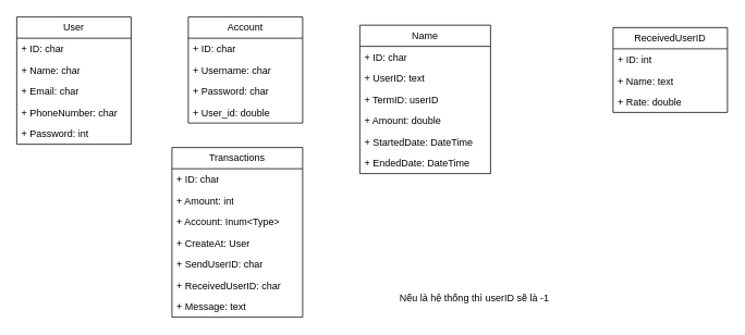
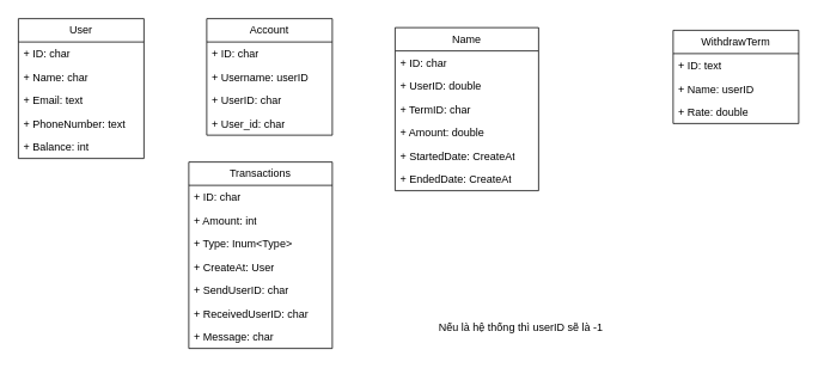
  <mxCell id="0" />
  <mxCell id="1" parent="0" />
  <mxCell id="2" value="User" style="swimlane;fontStyle=0;childLayout=stackLayout;horizontal=1;startSize=26;fillColor=none;horizontalStack=0;resizeParent=1;resizeParentMax=0;resizeLast=0;collapsible=1;marginBottom=0;whiteSpace=wrap;html=1;" vertex="1" parent="1"><mxGeometry x="20" y="20" width="140" height="156" as="geometry" /></mxCell>
  <mxCell id="3" value="+ ID: char" style="text;strokeColor=none;fillColor=none;align=left;verticalAlign=top;spacingLeft=4;spacingRight=4;overflow=hidden;rotatable=0;points=[[0,0.5],[1,0.5]];portConstraint=eastwest;whiteSpace=wrap;html=1;" vertex="1" parent="2"><mxGeometry y="26" width="140" height="26" as="geometry" /></mxCell>
  <mxCell id="4" value="+ Name: char" style="text;strokeColor=none;fillColor=none;align=left;verticalAlign=top;spacingLeft=4;spacingRight=4;overflow=hidden;rotatable=0;points=[[0,0.5],[1,0.5]];portConstraint=eastwest;whiteSpace=wrap;html=1;" vertex="1" parent="2"><mxGeometry y="52" width="140" height="26" as="geometry" /></mxCell>
- <mxCell id="5" value="+ Email: char" style="text;strokeColor=none;fillColor=none;align=left;verticalAlign=top;spacingLeft=4;spacingRight=4;overflow=hidden;rotatable=0;points=[[0,0.5],[1,0.5]];portConstraint=eastwest;whiteSpace=wrap;html=1;" vertex="1" parent="2"><mxGeometry y="78" width="140" height="26" as="geometry" /></mxCell>
- <mxCell id="6" value="+ PhoneNumber: char" style="text;strokeColor=none;fillColor=none;align=left;verticalAlign=top;spacingLeft=4;spacingRight=4;overflow=hidden;rotatable=0;points=[[0,0.5],[1,0.5]];portConstraint=eastwest;whiteSpace=wrap;html=1;" vertex="1" parent="2"><mxGeometry y="104" width="140" height="26" as="geometry" /></mxCell>
- <mxCell id="7" value="+ Password: int" style="text;strokeColor=none;fillColor=none;align=left;verticalAlign=top;spacingLeft=4;spacingRight=4;overflow=hidden;rotatable=0;points=[[0,0.5],[1,0.5]];portConstraint=eastwest;whiteSpace=wrap;html=1;" vertex="1" parent="2"><mxGeometry y="130" width="140" height="26" as="geometry" /></mxCell>
+ <mxCell id="5" value="+ Email: text" style="text;strokeColor=none;fillColor=none;align=left;verticalAlign=top;spacingLeft=4;spacingRight=4;overflow=hidden;rotatable=0;points=[[0,0.5],[1,0.5]];portConstraint=eastwest;whiteSpace=wrap;html=1;" vertex="1" parent="2"><mxGeometry y="78" width="140" height="26" as="geometry" /></mxCell>
+ <mxCell id="6" value="+ PhoneNumber: text" style="text;strokeColor=none;fillColor=none;align=left;verticalAlign=top;spacingLeft=4;spacingRight=4;overflow=hidden;rotatable=0;points=[[0,0.5],[1,0.5]];portConstraint=eastwest;whiteSpace=wrap;html=1;" vertex="1" parent="2"><mxGeometry y="104" width="140" height="26" as="geometry" /></mxCell>
+ <mxCell id="7" value="+ Balance: int" style="text;strokeColor=none;fillColor=none;align=left;verticalAlign=top;spacingLeft=4;spacingRight=4;overflow=hidden;rotatable=0;points=[[0,0.5],[1,0.5]];portConstraint=eastwest;whiteSpace=wrap;html=1;" vertex="1" parent="2"><mxGeometry y="130" width="140" height="26" as="geometry" /></mxCell>
  <mxCell id="8" value="Account" style="swimlane;fontStyle=0;childLayout=stackLayout;horizontal=1;startSize=26;fillColor=none;horizontalStack=0;resizeParent=1;resizeParentMax=0;resizeLast=0;collapsible=1;marginBottom=0;whiteSpace=wrap;html=1;" vertex="1" parent="1"><mxGeometry x="230" y="20" width="140" height="130" as="geometry" /></mxCell>
  <mxCell id="9" value="+ ID: char" style="text;strokeColor=none;fillColor=none;align=left;verticalAlign=top;spacingLeft=4;spacingRight=4;overflow=hidden;rotatable=0;points=[[0,0.5],[1,0.5]];portConstraint=eastwest;whiteSpace=wrap;html=1;" vertex="1" parent="8"><mxGeometry y="26" width="140" height="26" as="geometry" /></mxCell>
- <mxCell id="10" value="+ Username: char" style="text;strokeColor=none;fillColor=none;align=left;verticalAlign=top;spacingLeft=4;spacingRight=4;overflow=hidden;rotatable=0;points=[[0,0.5],[1,0.5]];portConstraint=eastwest;whiteSpace=wrap;html=1;" vertex="1" parent="8"><mxGeometry y="52" width="140" height="26" as="geometry" /></mxCell>
- <mxCell id="11" value="+ Password: char" style="text;strokeColor=none;fillColor=none;align=left;verticalAlign=top;spacingLeft=4;spacingRight=4;overflow=hidden;rotatable=0;points=[[0,0.5],[1,0.5]];portConstraint=eastwest;whiteSpace=wrap;html=1;" vertex="1" parent="8"><mxGeometry y="78" width="140" height="26" as="geometry" /></mxCell>
- <mxCell id="12" value="+ User_id: double" style="text;strokeColor=none;fillColor=none;align=left;verticalAlign=top;spacingLeft=4;spacingRight=4;overflow=hidden;rotatable=0;points=[[0,0.5],[1,0.5]];portConstraint=eastwest;whiteSpace=wrap;html=1;" vertex="1" parent="8"><mxGeometry y="104" width="140" height="26" as="geometry" /></mxCell>
+ <mxCell id="10" value="+ Username: userID" style="text;strokeColor=none;fillColor=none;align=left;verticalAlign=top;spacingLeft=4;spacingRight=4;overflow=hidden;rotatable=0;points=[[0,0.5],[1,0.5]];portConstraint=eastwest;whiteSpace=wrap;html=1;" vertex="1" parent="8"><mxGeometry y="52" width="140" height="26" as="geometry" /></mxCell>
+ <mxCell id="11" value="+ UserID: char" style="text;strokeColor=none;fillColor=none;align=left;verticalAlign=top;spacingLeft=4;spacingRight=4;overflow=hidden;rotatable=0;points=[[0,0.5],[1,0.5]];portConstraint=eastwest;whiteSpace=wrap;html=1;" vertex="1" parent="8"><mxGeometry y="78" width="140" height="26" as="geometry" /></mxCell>
+ <mxCell id="12" value="+ User_id: char" style="text;strokeColor=none;fillColor=none;align=left;verticalAlign=top;spacingLeft=4;spacingRight=4;overflow=hidden;rotatable=0;points=[[0,0.5],[1,0.5]];portConstraint=eastwest;whiteSpace=wrap;html=1;" vertex="1" parent="8"><mxGeometry y="104" width="140" height="26" as="geometry" /></mxCell>
  <mxCell id="13" value="Transactions" style="swimlane;fontStyle=0;childLayout=stackLayout;horizontal=1;startSize=26;fillColor=none;horizontalStack=0;resizeParent=1;resizeParentMax=0;resizeLast=0;collapsible=1;marginBottom=0;whiteSpace=wrap;html=1;" vertex="1" parent="1"><mxGeometry x="210" y="180" width="160" height="208" as="geometry" /></mxCell>
  <mxCell id="14" value="+ ID: char" style="text;strokeColor=none;fillColor=none;align=left;verticalAlign=top;spacingLeft=4;spacingRight=4;overflow=hidden;rotatable=0;points=[[0,0.5],[1,0.5]];portConstraint=eastwest;whiteSpace=wrap;html=1;" vertex="1" parent="13"><mxGeometry y="26" width="160" height="26" as="geometry" /></mxCell>
  <mxCell id="15" value="+ Amount: int" style="text;strokeColor=none;fillColor=none;align=left;verticalAlign=top;spacingLeft=4;spacingRight=4;overflow=hidden;rotatable=0;points=[[0,0.5],[1,0.5]];portConstraint=eastwest;whiteSpace=wrap;html=1;" vertex="1" parent="13"><mxGeometry y="52" width="160" height="26" as="geometry" /></mxCell>
- <mxCell id="16" value="+ Account: Inum&amp;lt;Type&amp;gt;" style="text;strokeColor=none;fillColor=none;align=left;verticalAlign=top;spacingLeft=4;spacingRight=4;overflow=hidden;rotatable=0;points=[[0,0.5],[1,0.5]];portConstraint=eastwest;whiteSpace=wrap;html=1;" vertex="1" parent="13"><mxGeometry y="78" width="160" height="26" as="geometry" /></mxCell>
+ <mxCell id="16" value="+ Type: Inum&amp;lt;Type&amp;gt;" style="text;strokeColor=none;fillColor=none;align=left;verticalAlign=top;spacingLeft=4;spacingRight=4;overflow=hidden;rotatable=0;points=[[0,0.5],[1,0.5]];portConstraint=eastwest;whiteSpace=wrap;html=1;" vertex="1" parent="13"><mxGeometry y="78" width="160" height="26" as="geometry" /></mxCell>
  <mxCell id="17" value="+ CreateAt: User" style="text;strokeColor=none;fillColor=none;align=left;verticalAlign=top;spacingLeft=4;spacingRight=4;overflow=hidden;rotatable=0;points=[[0,0.5],[1,0.5]];portConstraint=eastwest;whiteSpace=wrap;html=1;" vertex="1" parent="13"><mxGeometry y="104" width="160" height="26" as="geometry" /></mxCell>
  <mxCell id="18" value="+ SendUserID: char" style="text;strokeColor=none;fillColor=none;align=left;verticalAlign=top;spacingLeft=4;spacingRight=4;overflow=hidden;rotatable=0;points=[[0,0.5],[1,0.5]];portConstraint=eastwest;whiteSpace=wrap;html=1;" vertex="1" parent="13"><mxGeometry y="130" width="160" height="26" as="geometry" /></mxCell>
  <mxCell id="19" value="+ ReceivedUserID: char" style="text;strokeColor=none;fillColor=none;align=left;verticalAlign=top;spacingLeft=4;spacingRight=4;overflow=hidden;rotatable=0;points=[[0,0.5],[1,0.5]];portConstraint=eastwest;whiteSpace=wrap;html=1;" vertex="1" parent="13"><mxGeometry y="156" width="160" height="26" as="geometry" /></mxCell>
- <mxCell id="20" value="+ Message: text" style="text;strokeColor=none;fillColor=none;align=left;verticalAlign=top;spacingLeft=4;spacingRight=4;overflow=hidden;rotatable=0;points=[[0,0.5],[1,0.5]];portConstraint=eastwest;whiteSpace=wrap;html=1;" vertex="1" parent="13"><mxGeometry y="182" width="160" height="26" as="geometry" /></mxCell>
+ <mxCell id="20" value="+ Message: char" style="text;strokeColor=none;fillColor=none;align=left;verticalAlign=top;spacingLeft=4;spacingRight=4;overflow=hidden;rotatable=0;points=[[0,0.5],[1,0.5]];portConstraint=eastwest;whiteSpace=wrap;html=1;" vertex="1" parent="13"><mxGeometry y="182" width="160" height="26" as="geometry" /></mxCell>
  <mxCell id="21" value="Nếu là hệ thống thì userID sẽ là -1" style="text;html=1;align=center;verticalAlign=middle;resizable=0;points=[];autosize=1;strokeColor=none;fillColor=none;" vertex="1" parent="1"><mxGeometry x="475" y="350" width="210" height="30" as="geometry" /></mxCell>
  <mxCell id="22" value="Name" style="swimlane;fontStyle=0;childLayout=stackLayout;horizontal=1;startSize=26;fillColor=none;horizontalStack=0;resizeParent=1;resizeParentMax=0;resizeLast=0;collapsible=1;marginBottom=0;whiteSpace=wrap;html=1;" vertex="1" parent="1"><mxGeometry x="440" y="30" width="160" height="182" as="geometry" /></mxCell>
  <mxCell id="23" value="+ ID: char" style="text;strokeColor=none;fillColor=none;align=left;verticalAlign=top;spacingLeft=4;spacingRight=4;overflow=hidden;rotatable=0;points=[[0,0.5],[1,0.5]];portConstraint=eastwest;whiteSpace=wrap;html=1;" vertex="1" parent="22"><mxGeometry y="26" width="160" height="26" as="geometry" /></mxCell>
- <mxCell id="24" value="+ UserID: text" style="text;strokeColor=none;fillColor=none;align=left;verticalAlign=top;spacingLeft=4;spacingRight=4;overflow=hidden;rotatable=0;points=[[0,0.5],[1,0.5]];portConstraint=eastwest;whiteSpace=wrap;html=1;" vertex="1" parent="22"><mxGeometry y="52" width="160" height="26" as="geometry" /></mxCell>
- <mxCell id="25" value="+ TermID: userID" style="text;strokeColor=none;fillColor=none;align=left;verticalAlign=top;spacingLeft=4;spacingRight=4;overflow=hidden;rotatable=0;points=[[0,0.5],[1,0.5]];portConstraint=eastwest;whiteSpace=wrap;html=1;" vertex="1" parent="22"><mxGeometry y="78" width="160" height="26" as="geometry" /></mxCell>
+ <mxCell id="24" value="+ UserID: double" style="text;strokeColor=none;fillColor=none;align=left;verticalAlign=top;spacingLeft=4;spacingRight=4;overflow=hidden;rotatable=0;points=[[0,0.5],[1,0.5]];portConstraint=eastwest;whiteSpace=wrap;html=1;" vertex="1" parent="22"><mxGeometry y="52" width="160" height="26" as="geometry" /></mxCell>
+ <mxCell id="25" value="+ TermID: char" style="text;strokeColor=none;fillColor=none;align=left;verticalAlign=top;spacingLeft=4;spacingRight=4;overflow=hidden;rotatable=0;points=[[0,0.5],[1,0.5]];portConstraint=eastwest;whiteSpace=wrap;html=1;" vertex="1" parent="22"><mxGeometry y="78" width="160" height="26" as="geometry" /></mxCell>
  <mxCell id="26" value="+ Amount: double" style="text;strokeColor=none;fillColor=none;align=left;verticalAlign=top;spacingLeft=4;spacingRight=4;overflow=hidden;rotatable=0;points=[[0,0.5],[1,0.5]];portConstraint=eastwest;whiteSpace=wrap;html=1;" vertex="1" parent="22"><mxGeometry y="104" width="160" height="26" as="geometry" /></mxCell>
- <mxCell id="27" value="+ StartedDate: DateTime" style="text;strokeColor=none;fillColor=none;align=left;verticalAlign=top;spacingLeft=4;spacingRight=4;overflow=hidden;rotatable=0;points=[[0,0.5],[1,0.5]];portConstraint=eastwest;whiteSpace=wrap;html=1;" vertex="1" parent="22"><mxGeometry y="130" width="160" height="26" as="geometry" /></mxCell>
- <mxCell id="28" value="+ EndedDate: DateTime" style="text;strokeColor=none;fillColor=none;align=left;verticalAlign=top;spacingLeft=4;spacingRight=4;overflow=hidden;rotatable=0;points=[[0,0.5],[1,0.5]];portConstraint=eastwest;whiteSpace=wrap;html=1;" vertex="1" parent="22"><mxGeometry y="156" width="160" height="26" as="geometry" /></mxCell>
- <mxCell id="29" value="ReceivedUserID" style="swimlane;fontStyle=0;childLayout=stackLayout;horizontal=1;startSize=26;fillColor=none;horizontalStack=0;resizeParent=1;resizeParentMax=0;resizeLast=0;collapsible=1;marginBottom=0;whiteSpace=wrap;html=1;" vertex="1" parent="1"><mxGeometry x="750" y="33" width="140" height="104" as="geometry" /></mxCell>
- <mxCell id="30" value="+ ID: int" style="text;strokeColor=none;fillColor=none;align=left;verticalAlign=top;spacingLeft=4;spacingRight=4;overflow=hidden;rotatable=0;points=[[0,0.5],[1,0.5]];portConstraint=eastwest;whiteSpace=wrap;html=1;" vertex="1" parent="29"><mxGeometry y="26" width="140" height="26" as="geometry" /></mxCell>
- <mxCell id="31" value="+ Name: text" style="text;strokeColor=none;fillColor=none;align=left;verticalAlign=top;spacingLeft=4;spacingRight=4;overflow=hidden;rotatable=0;points=[[0,0.5],[1,0.5]];portConstraint=eastwest;whiteSpace=wrap;html=1;" vertex="1" parent="29"><mxGeometry y="52" width="140" height="26" as="geometry" /></mxCell>
+ <mxCell id="27" value="+ StartedDate: CreateAt" style="text;strokeColor=none;fillColor=none;align=left;verticalAlign=top;spacingLeft=4;spacingRight=4;overflow=hidden;rotatable=0;points=[[0,0.5],[1,0.5]];portConstraint=eastwest;whiteSpace=wrap;html=1;" vertex="1" parent="22"><mxGeometry y="130" width="160" height="26" as="geometry" /></mxCell>
+ <mxCell id="28" value="+ EndedDate: CreateAt" style="text;strokeColor=none;fillColor=none;align=left;verticalAlign=top;spacingLeft=4;spacingRight=4;overflow=hidden;rotatable=0;points=[[0,0.5],[1,0.5]];portConstraint=eastwest;whiteSpace=wrap;html=1;" vertex="1" parent="22"><mxGeometry y="156" width="160" height="26" as="geometry" /></mxCell>
+ <mxCell id="29" value="WithdrawTerm" style="swimlane;fontStyle=0;childLayout=stackLayout;horizontal=1;startSize=26;fillColor=none;horizontalStack=0;resizeParent=1;resizeParentMax=0;resizeLast=0;collapsible=1;marginBottom=0;whiteSpace=wrap;html=1;" vertex="1" parent="1"><mxGeometry x="750" y="33" width="140" height="104" as="geometry" /></mxCell>
+ <mxCell id="30" value="+ ID: text" style="text;strokeColor=none;fillColor=none;align=left;verticalAlign=top;spacingLeft=4;spacingRight=4;overflow=hidden;rotatable=0;points=[[0,0.5],[1,0.5]];portConstraint=eastwest;whiteSpace=wrap;html=1;" vertex="1" parent="29"><mxGeometry y="26" width="140" height="26" as="geometry" /></mxCell>
+ <mxCell id="31" value="+ Name: userID" style="text;strokeColor=none;fillColor=none;align=left;verticalAlign=top;spacingLeft=4;spacingRight=4;overflow=hidden;rotatable=0;points=[[0,0.5],[1,0.5]];portConstraint=eastwest;whiteSpace=wrap;html=1;" vertex="1" parent="29"><mxGeometry y="52" width="140" height="26" as="geometry" /></mxCell>
  <mxCell id="32" value="+ Rate&lt;span style=&quot;background-color: initial;&quot;&gt;: double&lt;/span&gt;" style="text;strokeColor=none;fillColor=none;align=left;verticalAlign=top;spacingLeft=4;spacingRight=4;overflow=hidden;rotatable=0;points=[[0,0.5],[1,0.5]];portConstraint=eastwest;whiteSpace=wrap;html=1;" vertex="1" parent="29"><mxGeometry y="78" width="140" height="26" as="geometry" /></mxCell>
